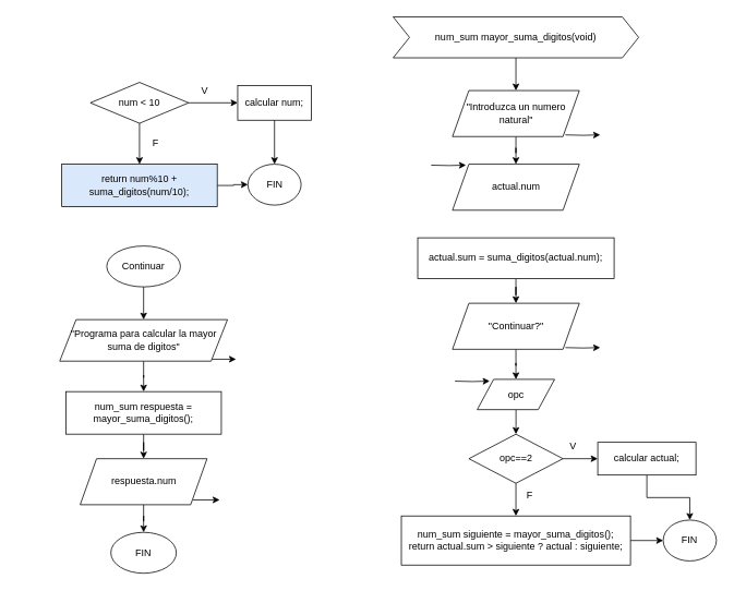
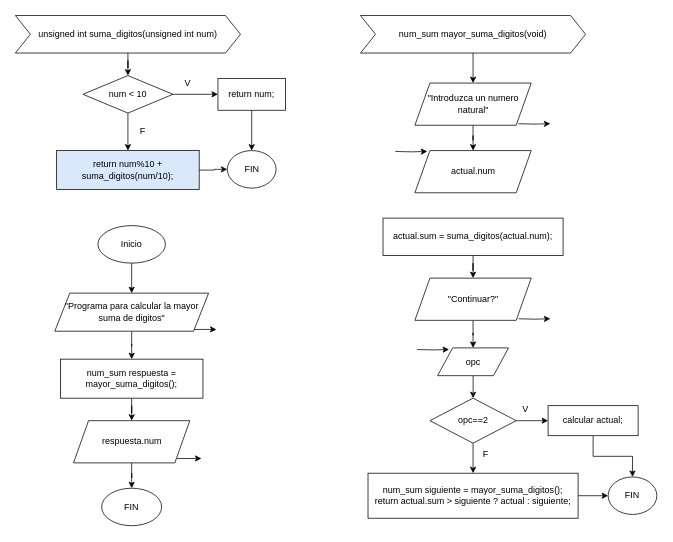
  <mxCell id="0" />
  <mxCell id="1" parent="0" />
+ <mxCell id="2" style="edgeStyle=orthogonalEdgeStyle;rounded=0;orthogonalLoop=1;jettySize=auto;html=1;" edge="1" parent="1" source="3" target="7"><mxGeometry relative="1" as="geometry" /></mxCell>
+ <mxCell id="3" value="unsigned int suma_digitos(unsigned int num)" style="shape=step;perimeter=stepPerimeter;whiteSpace=wrap;html=1;fixedSize=1;" vertex="1" parent="1"><mxGeometry x="20" y="20" width="300" height="50" as="geometry" /></mxCell>
  <mxCell id="4" value="FIN" style="ellipse;whiteSpace=wrap;html=1;" vertex="1" parent="1"><mxGeometry x="302.5" y="200" width="65" height="50" as="geometry" /></mxCell>
  <mxCell id="5" style="edgeStyle=orthogonalEdgeStyle;rounded=0;orthogonalLoop=1;jettySize=auto;html=1;entryX=0;entryY=0.5;entryDx=0;entryDy=0;" edge="1" parent="1" source="7" target="9"><mxGeometry relative="1" as="geometry" /></mxCell>
  <mxCell id="6" style="edgeStyle=orthogonalEdgeStyle;rounded=0;orthogonalLoop=1;jettySize=auto;html=1;entryX=0.5;entryY=0;entryDx=0;entryDy=0;" edge="1" parent="1" source="7" target="13"><mxGeometry relative="1" as="geometry"><mxPoint x="170" y="190" as="targetPoint" /></mxGeometry></mxCell>
  <mxCell id="7" value="num &amp;lt; 10" style="rhombus;whiteSpace=wrap;html=1;" vertex="1" parent="1"><mxGeometry x="110" y="100" width="120" height="50" as="geometry" /></mxCell>
  <mxCell id="8" style="edgeStyle=orthogonalEdgeStyle;rounded=0;orthogonalLoop=1;jettySize=auto;html=1;" edge="1" parent="1" source="9" target="4"><mxGeometry relative="1" as="geometry" /></mxCell>
- <mxCell id="9" value="calcular num;" style="rounded=0;whiteSpace=wrap;html=1;" vertex="1" parent="1"><mxGeometry x="290" y="103.75" width="90" height="42.5" as="geometry" /></mxCell>
+ <mxCell id="9" value="return num;" style="rounded=0;whiteSpace=wrap;html=1;" vertex="1" parent="1"><mxGeometry x="290" y="103.75" width="90" height="42.5" as="geometry" /></mxCell>
  <mxCell id="10" value="V" style="text;html=1;align=center;verticalAlign=middle;whiteSpace=wrap;rounded=0;" vertex="1" parent="1"><mxGeometry x="220" y="95" width="60" height="30" as="geometry" /></mxCell>
  <mxCell id="11" value="F" style="text;html=1;align=center;verticalAlign=middle;whiteSpace=wrap;rounded=0;" vertex="1" parent="1"><mxGeometry x="160" y="160" width="60" height="30" as="geometry" /></mxCell>
  <mxCell id="12" style="edgeStyle=orthogonalEdgeStyle;rounded=0;orthogonalLoop=1;jettySize=auto;html=1;entryX=0;entryY=0.5;entryDx=0;entryDy=0;" edge="1" parent="1" source="13" target="4"><mxGeometry relative="1" as="geometry"><mxPoint x="300" y="226" as="targetPoint" /></mxGeometry></mxCell>
  <mxCell id="13" value="return num%10 + suma_digitos(num/10);" style="rounded=0;whiteSpace=wrap;html=1;fillColor=#dae8fc;" vertex="1" parent="1"><mxGeometry x="75" y="200" width="190" height="52" as="geometry" /></mxCell>
  <mxCell id="14" style="edgeStyle=orthogonalEdgeStyle;rounded=0;orthogonalLoop=1;jettySize=auto;html=1;entryX=0.5;entryY=0;entryDx=0;entryDy=0;" edge="1" parent="1" source="15" target="18"><mxGeometry relative="1" as="geometry" /></mxCell>
  <mxCell id="15" value="num_sum mayor_suma_digitos(void)" style="shape=step;perimeter=stepPerimeter;whiteSpace=wrap;html=1;fixedSize=1;" vertex="1" parent="1"><mxGeometry x="480" y="20" width="300" height="50" as="geometry" /></mxCell>
  <mxCell id="16" style="edgeStyle=orthogonalEdgeStyle;rounded=0;orthogonalLoop=1;jettySize=auto;html=1;" edge="1" parent="1"><mxGeometry relative="1" as="geometry"><mxPoint x="733" y="164.125" as="targetPoint" /><mxPoint x="690.473" y="164.2" as="sourcePoint" /></mxGeometry></mxCell>
  <mxCell id="17" style="edgeStyle=orthogonalEdgeStyle;rounded=0;orthogonalLoop=1;jettySize=auto;html=1;" edge="1" parent="1" source="18" target="19"><mxGeometry relative="1" as="geometry" /></mxCell>
  <mxCell id="18" value="&quot;Introduzca un numero natural&quot;" style="shape=parallelogram;perimeter=parallelogramPerimeter;whiteSpace=wrap;html=1;fixedSize=1;" vertex="1" parent="1"><mxGeometry x="552.5" y="110" width="155" height="56.25" as="geometry" /></mxCell>
  <mxCell id="19" value="actual.num" style="shape=parallelogram;perimeter=parallelogramPerimeter;whiteSpace=wrap;html=1;fixedSize=1;" vertex="1" parent="1"><mxGeometry x="552.5" y="200" width="155" height="56.25" as="geometry" /></mxCell>
  <mxCell id="20" style="edgeStyle=orthogonalEdgeStyle;rounded=0;orthogonalLoop=1;jettySize=auto;html=1;" edge="1" parent="1"><mxGeometry relative="1" as="geometry"><mxPoint x="569" y="201.125" as="targetPoint" /><mxPoint x="526.473" y="201.2" as="sourcePoint" /></mxGeometry></mxCell>
  <mxCell id="21" style="edgeStyle=orthogonalEdgeStyle;rounded=0;orthogonalLoop=1;jettySize=auto;html=1;entryX=0.5;entryY=0;entryDx=0;entryDy=0;" edge="1" parent="1" source="22" target="25"><mxGeometry relative="1" as="geometry" /></mxCell>
  <mxCell id="22" value="actual.sum = suma_digitos(actual.num);" style="rounded=0;whiteSpace=wrap;html=1;" vertex="1" parent="1"><mxGeometry x="510" y="290" width="240" height="50" as="geometry" /></mxCell>
  <mxCell id="23" style="edgeStyle=orthogonalEdgeStyle;rounded=0;orthogonalLoop=1;jettySize=auto;html=1;" edge="1" parent="1"><mxGeometry relative="1" as="geometry"><mxPoint x="733" y="424.125" as="targetPoint" /><mxPoint x="690.473" y="424.2" as="sourcePoint" /></mxGeometry></mxCell>
  <mxCell id="24" style="edgeStyle=orthogonalEdgeStyle;rounded=0;orthogonalLoop=1;jettySize=auto;html=1;entryX=0.5;entryY=0;entryDx=0;entryDy=0;" edge="1" parent="1" source="25" target="27"><mxGeometry relative="1" as="geometry" /></mxCell>
  <mxCell id="25" value="&quot;Continuar?&quot;" style="shape=parallelogram;perimeter=parallelogramPerimeter;whiteSpace=wrap;html=1;fixedSize=1;" vertex="1" parent="1"><mxGeometry x="552.5" y="370" width="155" height="56.25" as="geometry" /></mxCell>
  <mxCell id="26" style="edgeStyle=orthogonalEdgeStyle;rounded=0;orthogonalLoop=1;jettySize=auto;html=1;" edge="1" parent="1" source="27" target="31"><mxGeometry relative="1" as="geometry" /></mxCell>
  <mxCell id="27" value="opc" style="shape=parallelogram;perimeter=parallelogramPerimeter;whiteSpace=wrap;html=1;fixedSize=1;" vertex="1" parent="1"><mxGeometry x="582.75" y="463" width="94.5" height="37" as="geometry" /></mxCell>
  <mxCell id="28" style="edgeStyle=orthogonalEdgeStyle;rounded=0;orthogonalLoop=1;jettySize=auto;html=1;" edge="1" parent="1"><mxGeometry relative="1" as="geometry"><mxPoint x="598.03" y="465.125" as="targetPoint" /><mxPoint x="555.503" y="465.2" as="sourcePoint" /></mxGeometry></mxCell>
  <mxCell id="29" value="" style="edgeStyle=orthogonalEdgeStyle;rounded=0;orthogonalLoop=1;jettySize=auto;html=1;" edge="1" parent="1" source="31" target="33"><mxGeometry relative="1" as="geometry" /></mxCell>
  <mxCell id="30" style="edgeStyle=orthogonalEdgeStyle;rounded=0;orthogonalLoop=1;jettySize=auto;html=1;entryX=0.5;entryY=0;entryDx=0;entryDy=0;" edge="1" parent="1" source="31" target="35"><mxGeometry relative="1" as="geometry" /></mxCell>
  <mxCell id="31" value="opc==2" style="rhombus;whiteSpace=wrap;html=1;" vertex="1" parent="1"><mxGeometry x="572.5" y="530" width="115" height="60" as="geometry" /></mxCell>
  <mxCell id="32" style="edgeStyle=orthogonalEdgeStyle;rounded=0;orthogonalLoop=1;jettySize=auto;html=1;entryX=0.5;entryY=0;entryDx=0;entryDy=0;" edge="1" parent="1" source="33" target="38"><mxGeometry relative="1" as="geometry" /></mxCell>
  <mxCell id="33" value="calcular actual;" style="rounded=0;whiteSpace=wrap;html=1;" vertex="1" parent="1"><mxGeometry x="730" y="540" width="120" height="40" as="geometry" /></mxCell>
  <mxCell id="34" style="edgeStyle=orthogonalEdgeStyle;rounded=0;orthogonalLoop=1;jettySize=auto;html=1;entryX=0;entryY=0.5;entryDx=0;entryDy=0;" edge="1" parent="1" source="35" target="38"><mxGeometry relative="1" as="geometry" /></mxCell>
  <mxCell id="35" value="&lt;div&gt;num_sum siguiente = mayor_suma_digitos();&lt;/div&gt;&lt;div&gt;return actual.sum &amp;gt; siguiente ? actual : siguiente;&lt;br&gt;&lt;/div&gt;" style="rounded=0;whiteSpace=wrap;html=1;" vertex="1" parent="1"><mxGeometry x="490" y="630" width="280" height="60" as="geometry" /></mxCell>
  <mxCell id="36" value="V" style="text;html=1;align=center;verticalAlign=middle;whiteSpace=wrap;rounded=0;" vertex="1" parent="1"><mxGeometry x="670" y="530" width="60" height="30" as="geometry" /></mxCell>
  <mxCell id="37" value="F" style="text;html=1;align=center;verticalAlign=middle;whiteSpace=wrap;rounded=0;" vertex="1" parent="1"><mxGeometry x="617.25" y="590" width="60" height="30" as="geometry" /></mxCell>
  <mxCell id="38" value="FIN" style="ellipse;whiteSpace=wrap;html=1;" vertex="1" parent="1"><mxGeometry x="810" y="635" width="65" height="50" as="geometry" /></mxCell>
  <mxCell id="39" style="edgeStyle=orthogonalEdgeStyle;rounded=0;orthogonalLoop=1;jettySize=auto;html=1;entryX=0.5;entryY=0;entryDx=0;entryDy=0;" edge="1" parent="1" source="40" target="43"><mxGeometry relative="1" as="geometry" /></mxCell>
- <mxCell id="40" value="Continuar" style="ellipse;whiteSpace=wrap;html=1;" vertex="1" parent="1"><mxGeometry x="130" y="300" width="90" height="50" as="geometry" /></mxCell>
+ <mxCell id="40" value="Inicio" style="ellipse;whiteSpace=wrap;html=1;" vertex="1" parent="1"><mxGeometry x="130" y="300" width="90" height="50" as="geometry" /></mxCell>
  <mxCell id="41" style="edgeStyle=orthogonalEdgeStyle;rounded=0;orthogonalLoop=1;jettySize=auto;html=1;" edge="1" parent="1"><mxGeometry relative="1" as="geometry"><mxPoint x="288" y="438.375" as="targetPoint" /><mxPoint x="255.49" y="438.4" as="sourcePoint" /></mxGeometry></mxCell>
  <mxCell id="42" style="edgeStyle=orthogonalEdgeStyle;rounded=0;orthogonalLoop=1;jettySize=auto;html=1;" edge="1" parent="1" source="43" target="45"><mxGeometry relative="1" as="geometry" /></mxCell>
  <mxCell id="43" value="&quot;Programa para calcular la mayor suma de digitos&quot;" style="shape=parallelogram;perimeter=parallelogramPerimeter;whiteSpace=wrap;html=1;fixedSize=1;" vertex="1" parent="1"><mxGeometry x="72.5" y="390" width="205" height="50.75" as="geometry" /></mxCell>
  <mxCell id="44" style="edgeStyle=orthogonalEdgeStyle;rounded=0;orthogonalLoop=1;jettySize=auto;html=1;entryX=0.5;entryY=0;entryDx=0;entryDy=0;" edge="1" parent="1" source="45" target="47"><mxGeometry relative="1" as="geometry" /></mxCell>
  <mxCell id="45" value="num_sum respuesta = mayor_suma_digitos();" style="rounded=0;whiteSpace=wrap;html=1;" vertex="1" parent="1"><mxGeometry x="80" y="478" width="190" height="52" as="geometry" /></mxCell>
  <mxCell id="46" style="edgeStyle=orthogonalEdgeStyle;rounded=0;orthogonalLoop=1;jettySize=auto;html=1;" edge="1" parent="1" source="47" target="49"><mxGeometry relative="1" as="geometry" /></mxCell>
  <mxCell id="47" value="respuesta.num" style="shape=parallelogram;perimeter=parallelogramPerimeter;whiteSpace=wrap;html=1;fixedSize=1;" vertex="1" parent="1"><mxGeometry x="97.5" y="560" width="155" height="56.25" as="geometry" /></mxCell>
  <mxCell id="48" style="edgeStyle=orthogonalEdgeStyle;rounded=0;orthogonalLoop=1;jettySize=auto;html=1;" edge="1" parent="1"><mxGeometry relative="1" as="geometry"><mxPoint x="268" y="610.375" as="targetPoint" /><mxPoint x="235.49" y="610.4" as="sourcePoint" /></mxGeometry></mxCell>
  <mxCell id="49" value="FIN" style="ellipse;whiteSpace=wrap;html=1;" vertex="1" parent="1"><mxGeometry x="135" y="650" width="80" height="50" as="geometry" /></mxCell>
